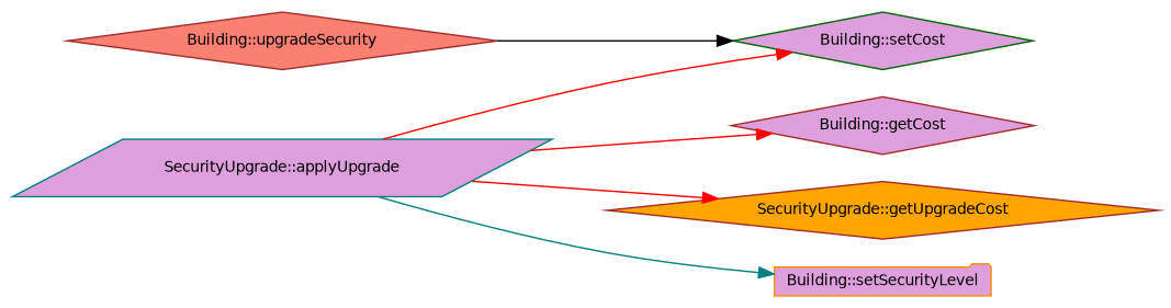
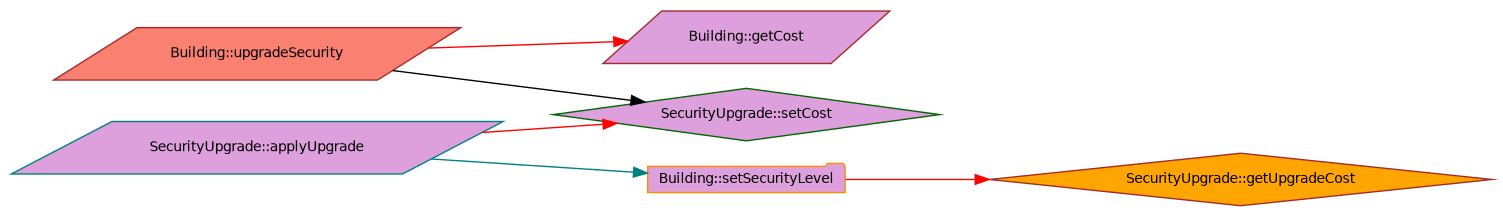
  digraph {
    rankdir=LR
    node [color=brown fillcolor=plum fontname=Helvetica fontsize=10 shape=diamond style=filled]
    edge [color=red fontname=Helvetica fontsize=10 labelfontname=Helvetica labelfontsize=10 style=solid]
-   n1 [fillcolor=salmon fontcolor=black height=0.2 label="Building::upgradeSecurity" width=0.4]
-   n2 [color=darkgreen height=0.2 label="Building::setCost" width=0.4]
+   n1 [fillcolor=salmon fontcolor=black height=0.2 label="Building::upgradeSecurity" shape=parallelogram width=0.4]
+   n2 [color=darkgreen height=0.2 label="SecurityUpgrade::setCost" width=0.4]
    n3 [color=teal height=0.2 label="SecurityUpgrade::applyUpgrade" shape=parallelogram width=0.4]
-   n4 [height=0.2 label="Building::getCost" width=0.4]
+   n4 [height=0.2 label="Building::getCost" shape=parallelogram width=0.4]
    n5 [fillcolor=orange height=0.2 label="SecurityUpgrade::getUpgradeCost" width=0.4]
    n6 [color=darkorange height=0.2 label="Building::setSecurityLevel" shape=folder width=0.4]
    n1 -> n2 [color=black]
    n3 -> n2
-   n3 -> n4
-   n3 -> n5
+   n1 -> n4
+   n6 -> n5
    n3 -> n6 [color=teal]
  }
